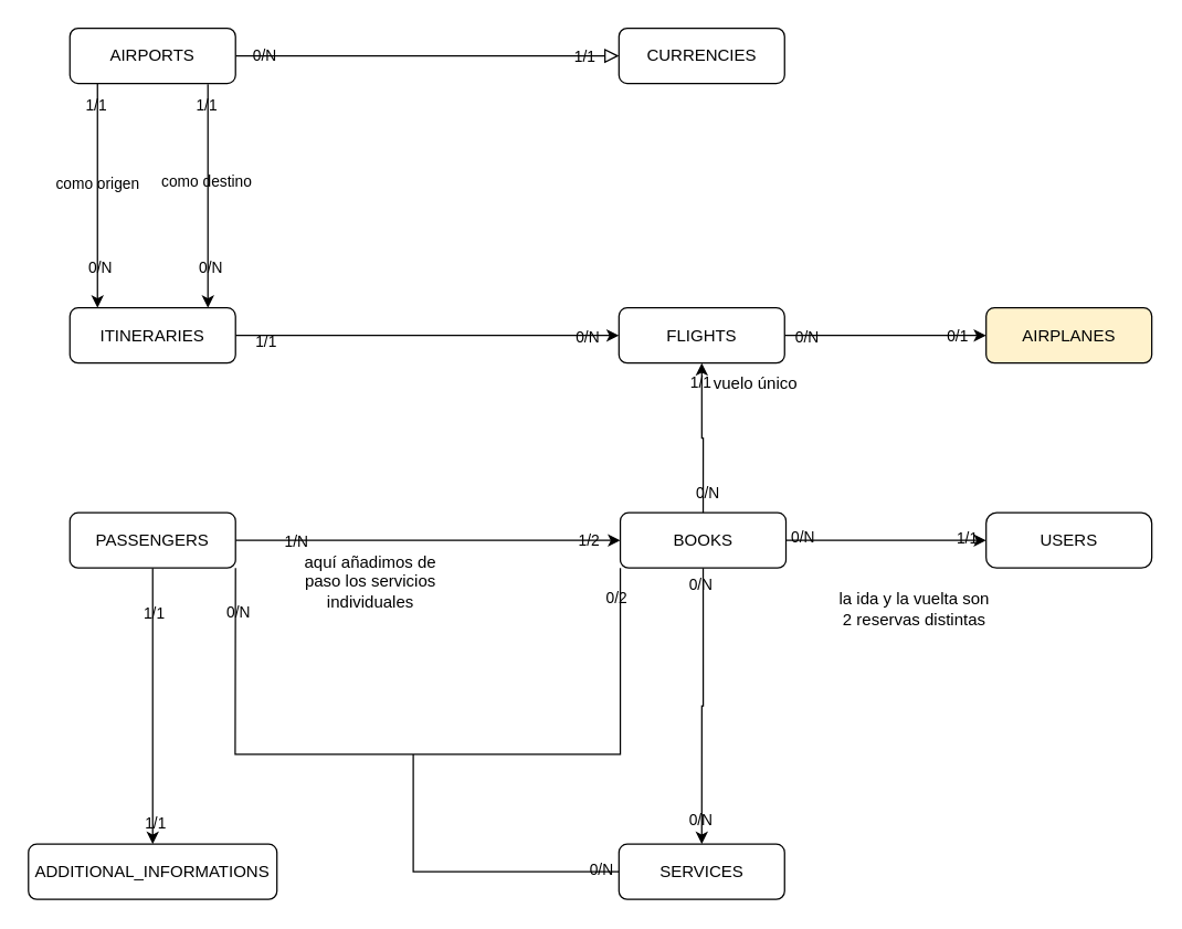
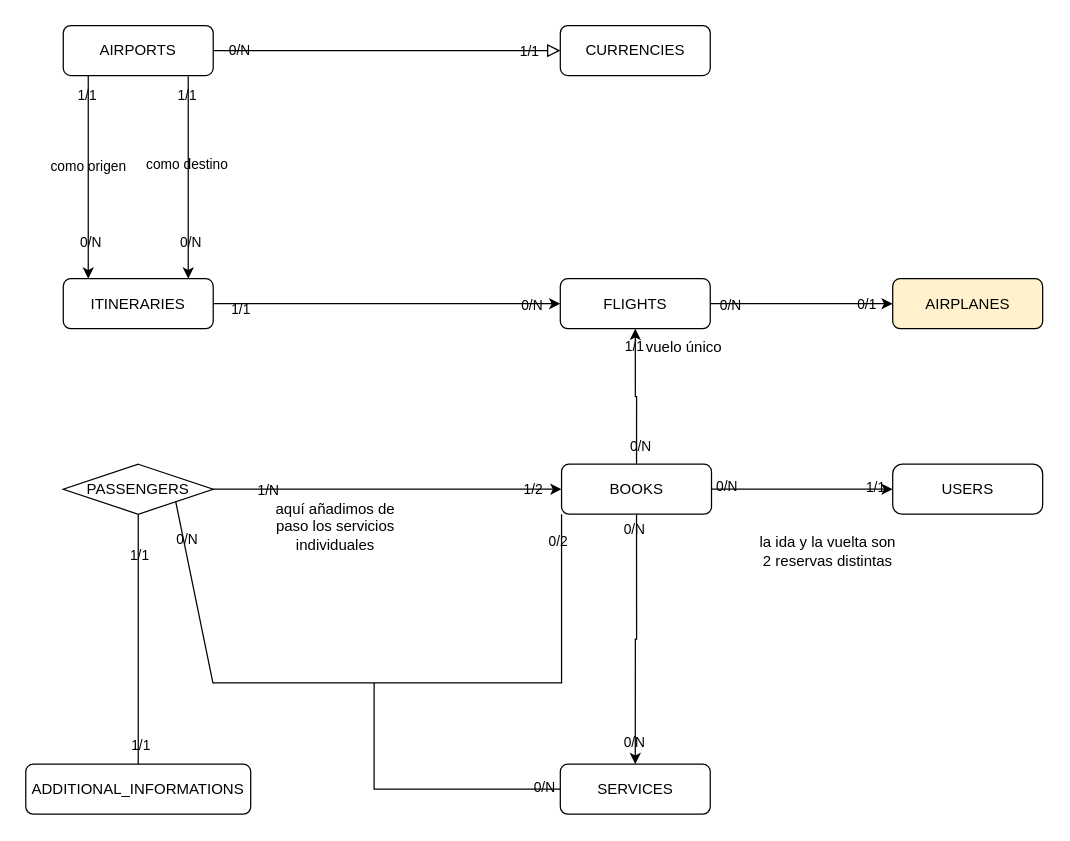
  <mxCell id="0" />
  <mxCell id="1" parent="0" />
  <mxCell id="2" value="" style="rounded=0;html=1;jettySize=auto;orthogonalLoop=1;fontSize=11;endArrow=block;endFill=0;endSize=8;strokeWidth=1;shadow=0;labelBackgroundColor=none;edgeStyle=orthogonalEdgeStyle;entryX=0;entryY=0.5;entryDx=0;entryDy=0;exitX=1;exitY=0.5;exitDx=0;exitDy=0;fontColor=default;" parent="1" source="10" target="11" edge="1"><mxGeometry relative="1" as="geometry"><mxPoint x="224.75" y="40" as="sourcePoint" /><mxPoint x="373.75" y="39.5" as="targetPoint" /></mxGeometry></mxCell>
  <mxCell id="3" value="0/N" style="edgeLabel;html=1;align=center;verticalAlign=middle;resizable=0;points=[];labelBackgroundColor=none;" vertex="1" connectable="0" parent="2"><mxGeometry x="-0.5" relative="1" as="geometry"><mxPoint x="-91" y="1" as="offset" /></mxGeometry></mxCell>
  <mxCell id="4" value="1/1" style="edgeLabel;html=1;align=center;verticalAlign=middle;resizable=0;points=[];labelBackgroundColor=none;" vertex="1" connectable="0" parent="2"><mxGeometry x="0.811" relative="1" as="geometry"><mxPoint as="offset" /></mxGeometry></mxCell>
  <mxCell id="5" value="0/N" style="edgeLabel;html=1;align=center;verticalAlign=middle;resizable=0;points=[];labelBackgroundColor=none;" vertex="1" connectable="0" parent="2"><mxGeometry x="-0.859" y="1" relative="1" as="geometry"><mxPoint as="offset" /></mxGeometry></mxCell>
  <mxCell id="6" style="edgeStyle=orthogonalEdgeStyle;rounded=0;orthogonalLoop=1;jettySize=auto;html=1;exitX=0.5;exitY=1;exitDx=0;exitDy=0;entryX=0.5;entryY=0;entryDx=0;entryDy=0;labelBackgroundColor=none;fontColor=default;" edge="1" parent="1"><mxGeometry relative="1" as="geometry"><mxPoint x="70" y="60" as="sourcePoint" /><mxPoint x="70" y="222.5" as="targetPoint" /></mxGeometry></mxCell>
  <mxCell id="7" value="0/N" style="edgeLabel;html=1;align=center;verticalAlign=middle;resizable=0;points=[];labelBackgroundColor=none;" vertex="1" connectable="0" parent="6"><mxGeometry x="0.637" y="1" relative="1" as="geometry"><mxPoint as="offset" /></mxGeometry></mxCell>
  <mxCell id="8" value="1/1" style="edgeLabel;html=1;align=center;verticalAlign=middle;resizable=0;points=[];labelBackgroundColor=none;" vertex="1" connectable="0" parent="6"><mxGeometry x="-0.814" y="-2" relative="1" as="geometry"><mxPoint as="offset" /></mxGeometry></mxCell>
  <mxCell id="9" value="como origen" style="edgeLabel;html=1;align=center;verticalAlign=middle;resizable=0;points=[];labelBackgroundColor=none;" vertex="1" connectable="0" parent="6"><mxGeometry x="-0.186" y="-1" relative="1" as="geometry"><mxPoint y="6" as="offset" /></mxGeometry></mxCell>
  <mxCell id="10" value="AIRPORTS" style="rounded=1;whiteSpace=wrap;html=1;fontSize=12;glass=0;strokeWidth=1;shadow=0;labelBackgroundColor=none;" parent="1" vertex="1"><mxGeometry x="50" y="20" width="120" height="40" as="geometry" /></mxCell>
  <mxCell id="11" value="CURRENCIES" style="rounded=1;whiteSpace=wrap;html=1;fontSize=12;glass=0;strokeWidth=1;shadow=0;labelBackgroundColor=none;" parent="1" vertex="1"><mxGeometry x="447.75" y="20" width="120" height="40" as="geometry" /></mxCell>
  <mxCell id="12" style="edgeStyle=orthogonalEdgeStyle;rounded=0;orthogonalLoop=1;jettySize=auto;html=1;exitX=1;exitY=0.5;exitDx=0;exitDy=0;entryX=0;entryY=0.5;entryDx=0;entryDy=0;labelBackgroundColor=none;fontColor=default;" edge="1" parent="1" source="15" target="20"><mxGeometry relative="1" as="geometry" /></mxCell>
  <mxCell id="13" value="0/1" style="edgeLabel;html=1;align=center;verticalAlign=middle;resizable=0;points=[];labelBackgroundColor=none;" vertex="1" connectable="0" parent="12"><mxGeometry x="0.883" relative="1" as="geometry"><mxPoint x="-12" as="offset" /></mxGeometry></mxCell>
  <mxCell id="14" value="0/N" style="edgeLabel;html=1;align=center;verticalAlign=middle;resizable=0;points=[];labelBackgroundColor=none;" vertex="1" connectable="0" parent="12"><mxGeometry x="-0.918" y="-1" relative="1" as="geometry"><mxPoint x="10" as="offset" /></mxGeometry></mxCell>
  <mxCell id="15" value="FLIGHTS" style="rounded=1;whiteSpace=wrap;html=1;fontSize=12;glass=0;strokeWidth=1;shadow=0;labelBackgroundColor=none;" parent="1" vertex="1"><mxGeometry x="447.75" y="222.5" width="120" height="40" as="geometry" /></mxCell>
  <mxCell id="16" style="edgeStyle=orthogonalEdgeStyle;rounded=0;orthogonalLoop=1;jettySize=auto;html=1;exitX=1;exitY=0.5;exitDx=0;exitDy=0;entryX=0;entryY=0.5;entryDx=0;entryDy=0;labelBackgroundColor=none;fontColor=default;" edge="1" parent="1" source="19" target="15"><mxGeometry relative="1" as="geometry" /></mxCell>
  <mxCell id="17" value="1/1" style="edgeLabel;html=1;align=center;verticalAlign=middle;resizable=0;points=[];labelBackgroundColor=none;" vertex="1" connectable="0" parent="16"><mxGeometry x="-0.851" y="-4" relative="1" as="geometry"><mxPoint as="offset" /></mxGeometry></mxCell>
  <mxCell id="18" value="0/N" style="edgeLabel;html=1;align=center;verticalAlign=middle;resizable=0;points=[];labelBackgroundColor=none;" vertex="1" connectable="0" parent="16"><mxGeometry x="0.826" y="-1" relative="1" as="geometry"><mxPoint as="offset" /></mxGeometry></mxCell>
  <mxCell id="19" value="ITINERARIES" style="rounded=1;whiteSpace=wrap;html=1;fontSize=12;glass=0;strokeWidth=1;shadow=0;labelBackgroundColor=none;" parent="1" vertex="1"><mxGeometry x="50" y="222.5" width="120" height="40" as="geometry" /></mxCell>
  <mxCell id="20" value="AIRPLANES" style="rounded=1;whiteSpace=wrap;html=1;fontSize=12;glass=0;strokeWidth=1;shadow=0;labelBackgroundColor=none;fillColor=#fff2cc;" vertex="1" parent="1"><mxGeometry x="713.75" y="222.5" width="120" height="40" as="geometry" /></mxCell>
  <mxCell id="21" value="SERVICES" style="rounded=1;whiteSpace=wrap;html=1;fontSize=12;glass=0;strokeWidth=1;shadow=0;labelBackgroundColor=none;" vertex="1" parent="1"><mxGeometry x="447.75" y="611" width="120" height="40" as="geometry" /></mxCell>
  <mxCell id="22" style="rounded=0;orthogonalLoop=1;jettySize=auto;html=1;exitX=1;exitY=0.5;exitDx=0;exitDy=0;entryX=0;entryY=0.5;entryDx=0;entryDy=0;labelBackgroundColor=none;fontColor=default;" edge="1" parent="1" source="31" target="32"><mxGeometry relative="1" as="geometry" /></mxCell>
  <mxCell id="23" value="1/1" style="edgeLabel;html=1;align=center;verticalAlign=middle;resizable=0;points=[];labelBackgroundColor=none;" vertex="1" connectable="0" parent="22"><mxGeometry x="0.802" y="2" relative="1" as="geometry"><mxPoint as="offset" /></mxGeometry></mxCell>
  <mxCell id="24" value="0/N" style="edgeLabel;html=1;align=center;verticalAlign=middle;resizable=0;points=[];labelBackgroundColor=none;" vertex="1" connectable="0" parent="22"><mxGeometry x="-0.805" y="3" relative="1" as="geometry"><mxPoint x="-2" as="offset" /></mxGeometry></mxCell>
  <mxCell id="25" style="edgeStyle=orthogonalEdgeStyle;rounded=0;orthogonalLoop=1;jettySize=auto;html=1;exitX=0.5;exitY=0;exitDx=0;exitDy=0;entryX=0.5;entryY=1;entryDx=0;entryDy=0;labelBackgroundColor=none;fontColor=default;" edge="1" parent="1" source="31" target="15"><mxGeometry relative="1" as="geometry"><mxPoint x="488.75" y="296" as="targetPoint" /></mxGeometry></mxCell>
  <mxCell id="26" value="1/1" style="edgeLabel;html=1;align=center;verticalAlign=middle;resizable=0;points=[];labelBackgroundColor=none;" vertex="1" connectable="0" parent="25"><mxGeometry x="0.892" y="1" relative="1" as="geometry"><mxPoint y="8" as="offset" /></mxGeometry></mxCell>
  <mxCell id="27" value="0/N" style="edgeLabel;html=1;align=center;verticalAlign=middle;resizable=0;points=[];labelBackgroundColor=none;" vertex="1" connectable="0" parent="25"><mxGeometry x="-0.929" y="-3" relative="1" as="geometry"><mxPoint y="-11" as="offset" /></mxGeometry></mxCell>
  <mxCell id="28" style="edgeStyle=orthogonalEdgeStyle;rounded=0;orthogonalLoop=1;jettySize=auto;html=1;exitX=0.5;exitY=1;exitDx=0;exitDy=0;entryX=0.5;entryY=0;entryDx=0;entryDy=0;labelBackgroundColor=none;fontColor=default;" edge="1" parent="1" source="31" target="21"><mxGeometry relative="1" as="geometry" /></mxCell>
  <mxCell id="29" value="0/N" style="edgeLabel;html=1;align=center;verticalAlign=middle;resizable=0;points=[];labelBackgroundColor=none;" vertex="1" connectable="0" parent="28"><mxGeometry x="0.836" y="-1" relative="1" as="geometry"><mxPoint y="-1" as="offset" /></mxGeometry></mxCell>
  <mxCell id="30" value="0/N" style="edgeLabel;html=1;align=center;verticalAlign=middle;resizable=0;points=[];labelBackgroundColor=none;" vertex="1" connectable="0" parent="28"><mxGeometry x="-0.879" y="-2" relative="1" as="geometry"><mxPoint y="-1" as="offset" /></mxGeometry></mxCell>
  <mxCell id="31" value="BOOKS" style="rounded=1;whiteSpace=wrap;html=1;fontSize=12;glass=0;strokeWidth=1;shadow=0;labelBackgroundColor=none;" vertex="1" parent="1"><mxGeometry x="448.75" y="371" width="120" height="40" as="geometry" /></mxCell>
  <mxCell id="32" value="USERS" style="rounded=1;whiteSpace=wrap;html=1;fontSize=12;glass=0;strokeWidth=1;shadow=0;arcSize=19;labelBackgroundColor=none;" vertex="1" parent="1"><mxGeometry x="713.75" y="371" width="120" height="40" as="geometry" /></mxCell>
- <mxCell id="33" style="edgeStyle=orthogonalEdgeStyle;rounded=0;orthogonalLoop=1;jettySize=auto;html=1;exitX=0.5;exitY=1;exitDx=0;exitDy=0;entryX=0.5;entryY=0;entryDx=0;entryDy=0;labelBackgroundColor=none;fontColor=default;" edge="1" parent="1" source="39" target="40"><mxGeometry relative="1" as="geometry" /></mxCell>
+ <mxCell id="33" style="edgeStyle=orthogonalEdgeStyle;rounded=0;orthogonalLoop=1;jettySize=auto;html=1;exitX=0.5;exitY=1;exitDx=0;exitDy=0;entryX=0.5;entryY=0;entryDx=0;entryDy=0;labelBackgroundColor=none;fontColor=default;endArrow=none;" edge="1" parent="1" source="39" target="40"><mxGeometry relative="1" as="geometry" /></mxCell>
  <mxCell id="34" value="1/1" style="edgeLabel;html=1;align=center;verticalAlign=middle;resizable=0;points=[];labelBackgroundColor=none;" vertex="1" connectable="0" parent="33"><mxGeometry x="-0.684" relative="1" as="geometry"><mxPoint as="offset" /></mxGeometry></mxCell>
  <mxCell id="35" value="1/1" style="edgeLabel;html=1;align=center;verticalAlign=middle;resizable=0;points=[];labelBackgroundColor=none;" vertex="1" connectable="0" parent="33"><mxGeometry x="0.842" y="1" relative="1" as="geometry"><mxPoint as="offset" /></mxGeometry></mxCell>
  <mxCell id="36" style="edgeStyle=orthogonalEdgeStyle;rounded=0;orthogonalLoop=1;jettySize=auto;html=1;exitX=1;exitY=0.5;exitDx=0;exitDy=0;entryX=0;entryY=0.5;entryDx=0;entryDy=0;labelBackgroundColor=none;fontColor=default;" edge="1" parent="1" source="39" target="31"><mxGeometry relative="1" as="geometry"><mxPoint x="358.75" y="391" as="targetPoint" /></mxGeometry></mxCell>
  <mxCell id="37" value="1/N" style="edgeLabel;html=1;align=center;verticalAlign=middle;resizable=0;points=[];labelBackgroundColor=none;" vertex="1" connectable="0" parent="36"><mxGeometry x="-0.691" relative="1" as="geometry"><mxPoint as="offset" /></mxGeometry></mxCell>
  <mxCell id="38" value="1/2" style="edgeLabel;html=1;align=center;verticalAlign=middle;resizable=0;points=[];labelBackgroundColor=none;" vertex="1" connectable="0" parent="36"><mxGeometry x="0.831" y="1" relative="1" as="geometry"><mxPoint as="offset" /></mxGeometry></mxCell>
- <mxCell id="39" value="PASSENGERS" style="rounded=1;whiteSpace=wrap;html=1;fontSize=12;glass=0;strokeWidth=1;shadow=0;labelBackgroundColor=none;" vertex="1" parent="1"><mxGeometry x="50" y="371" width="120" height="40" as="geometry" /></mxCell>
+ <mxCell id="39" value="PASSENGERS" style="rhombus;whiteSpace=wrap;html=1;fontSize=12;glass=0;strokeWidth=1;shadow=0;labelBackgroundColor=none;" vertex="1" parent="1"><mxGeometry x="50" y="371" width="120" height="40" as="geometry" /></mxCell>
  <mxCell id="40" value="ADDITIONAL_INFORMATIONS" style="rounded=1;whiteSpace=wrap;html=1;fontSize=12;glass=0;strokeWidth=1;shadow=0;labelBackgroundColor=none;" vertex="1" parent="1"><mxGeometry x="20" y="611" width="180" height="40" as="geometry" /></mxCell>
  <mxCell id="41" value="vuelo único" style="text;html=1;strokeColor=none;fillColor=none;align=center;verticalAlign=middle;whiteSpace=wrap;rounded=0;labelBackgroundColor=none;" vertex="1" parent="1"><mxGeometry x="488.75" y="262.5" width="116" height="30" as="geometry" /></mxCell>
  <mxCell id="42" style="edgeStyle=orthogonalEdgeStyle;rounded=0;orthogonalLoop=1;jettySize=auto;html=1;exitX=0.5;exitY=1;exitDx=0;exitDy=0;entryX=0.5;entryY=0;entryDx=0;entryDy=0;labelBackgroundColor=none;fontColor=default;" edge="1" parent="1"><mxGeometry relative="1" as="geometry"><mxPoint x="150" y="60.5" as="sourcePoint" /><mxPoint x="150" y="222.5" as="targetPoint" /></mxGeometry></mxCell>
  <mxCell id="43" value="0/N" style="edgeLabel;html=1;align=center;verticalAlign=middle;resizable=0;points=[];labelBackgroundColor=none;" vertex="1" connectable="0" parent="42"><mxGeometry x="0.637" y="1" relative="1" as="geometry"><mxPoint as="offset" /></mxGeometry></mxCell>
  <mxCell id="44" value="1/1" style="edgeLabel;html=1;align=center;verticalAlign=middle;resizable=0;points=[];labelBackgroundColor=none;" vertex="1" connectable="0" parent="42"><mxGeometry x="-0.814" y="-2" relative="1" as="geometry"><mxPoint as="offset" /></mxGeometry></mxCell>
  <mxCell id="45" value="como destino" style="edgeLabel;html=1;align=center;verticalAlign=middle;resizable=0;points=[];labelBackgroundColor=none;" vertex="1" connectable="0" parent="42"><mxGeometry x="-0.133" y="-2" relative="1" as="geometry"><mxPoint as="offset" /></mxGeometry></mxCell>
  <mxCell id="46" value="la ida y la vuelta son 2 reservas distintas" style="text;html=1;strokeColor=none;fillColor=none;align=center;verticalAlign=middle;whiteSpace=wrap;rounded=0;labelBackgroundColor=none;" vertex="1" parent="1"><mxGeometry x="603.75" y="426" width="116" height="30" as="geometry" /></mxCell>
  <mxCell id="47" value="aquí añadimos de paso los servicios individuales" style="text;html=1;strokeColor=none;fillColor=none;align=center;verticalAlign=middle;whiteSpace=wrap;rounded=0;labelBackgroundColor=none;" vertex="1" parent="1"><mxGeometry x="208.75" y="401" width="118" height="40" as="geometry" /></mxCell>
  <mxCell id="48" value="" style="endArrow=none;html=1;rounded=0;entryX=1;entryY=1;entryDx=0;entryDy=0;exitX=0;exitY=1;exitDx=0;exitDy=0;labelBackgroundColor=none;fontColor=default;" edge="1" parent="1" source="31" target="39"><mxGeometry width="50" height="50" relative="1" as="geometry"><mxPoint x="398.75" y="431" as="sourcePoint" /><mxPoint x="688.75" y="521" as="targetPoint" /><Array as="points"><mxPoint x="448.75" y="546" /><mxPoint x="169.75" y="546" /></Array></mxGeometry></mxCell>
  <mxCell id="49" value="0/N" style="edgeLabel;html=1;align=center;verticalAlign=middle;resizable=0;points=[];labelBackgroundColor=none;" vertex="1" connectable="0" parent="48"><mxGeometry x="0.888" y="-2" relative="1" as="geometry"><mxPoint as="offset" /></mxGeometry></mxCell>
  <mxCell id="50" value="0/2" style="edgeLabel;html=1;align=center;verticalAlign=middle;resizable=0;points=[];labelBackgroundColor=none;" vertex="1" connectable="0" parent="48"><mxGeometry x="-0.924" y="-3" relative="1" as="geometry"><mxPoint as="offset" /></mxGeometry></mxCell>
  <mxCell id="51" value="" style="endArrow=none;html=1;rounded=0;exitX=0;exitY=0.5;exitDx=0;exitDy=0;labelBackgroundColor=none;fontColor=default;" edge="1" parent="1" source="21"><mxGeometry width="50" height="50" relative="1" as="geometry"><mxPoint x="638.75" y="571" as="sourcePoint" /><mxPoint x="298.75" y="546" as="targetPoint" /><Array as="points"><mxPoint x="298.75" y="631" /></Array></mxGeometry></mxCell>
  <mxCell id="52" value="0/N" style="edgeLabel;html=1;align=center;verticalAlign=middle;resizable=0;points=[];labelBackgroundColor=none;" vertex="1" connectable="0" parent="51"><mxGeometry x="-0.888" y="-2" relative="1" as="geometry"><mxPoint as="offset" /></mxGeometry></mxCell>
